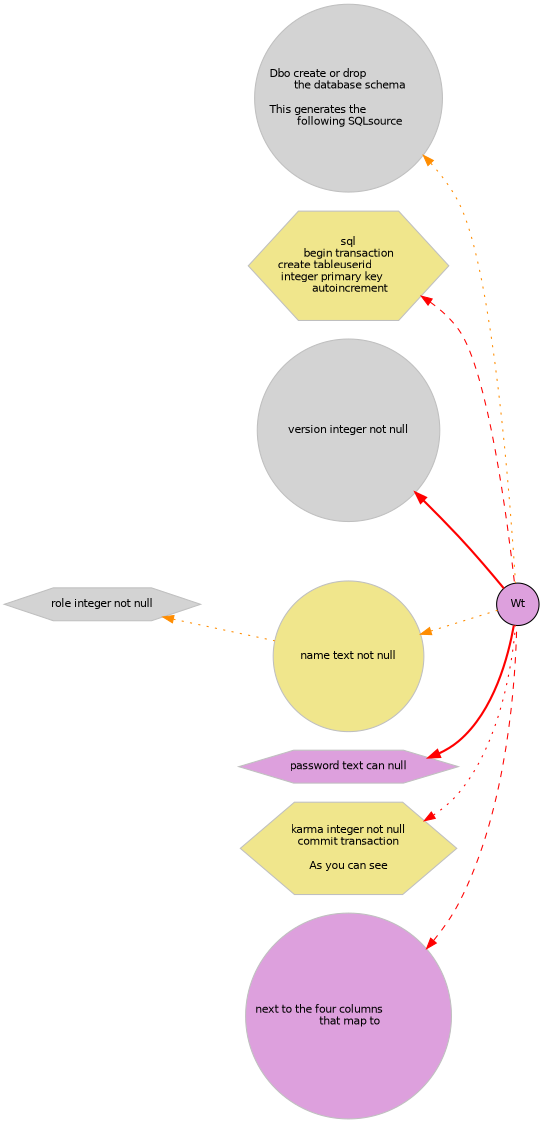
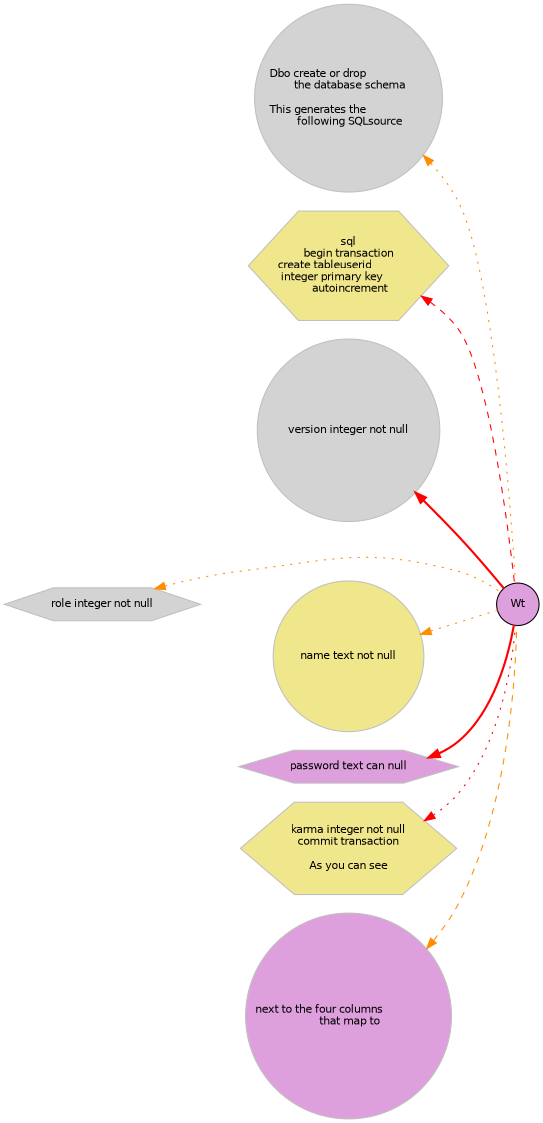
  digraph {
    rankdir=LR
    node [color=grey75 fillcolor=plum fontname=Helvetica fontsize=10 shape=circle style=filled]
    edge [color=darkorange dir=back fontname=Helvetica fontsize=10 labelfontname=Helvetica labelfontsize=10 style=dotted]
    n1 [color=black fontcolor=black height=0.2 label=Wt width=0.4]
    n2 [fillcolor=lightgrey height=0.2 label="Dbo create or drop\l the database schema\n\nThis generates the\l following SQLsource" width=0.4]
    n3 [fillcolor=khaki height=0.2 label="sql\nbegin transaction\ncreate tableuserid\l integer primary key\l autoincrement" shape=hexagon width=0.4]
    n4 [fillcolor=lightgrey height=0.2 label="version integer not null" width=0.4]
    n5 [fillcolor=khaki height=0.2 label="name text not null" width=0.4]
    n6 [height=0.2 label="password text can null" shape=hexagon width=0.4]
    n7 [fillcolor=lightgrey height=0.2 label="role integer not null" shape=hexagon width=0.4]
    n8 [fillcolor=khaki height=0.2 label="karma integer not null\ncommit transaction\n\nAs you can see" shape=hexagon width=0.4]
    n9 [height=0.2 label="next to the four columns\l that map to" width=0.4]
    n2 -> n1
    n3 -> n1 [color=red style=dashed]
    n4 -> n1 [color=red style=bold]
    n5 -> n1
    n6 -> n1 [color=red style=bold]
-   n7 -> n5
+   n7 -> n1
    n8 -> n1 [color=red]
-   n9 -> n1 [color=red style=dashed]
+   n9 -> n1 [style=dashed]
  }
